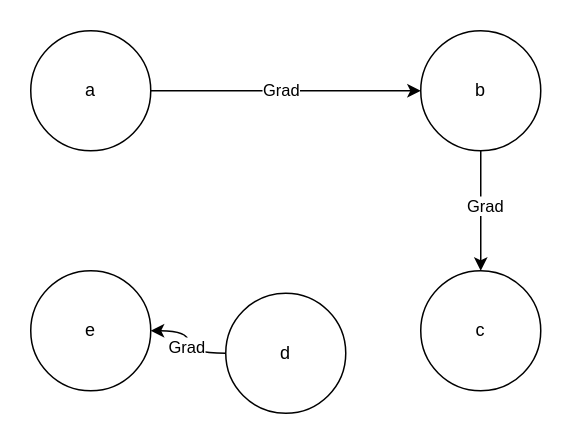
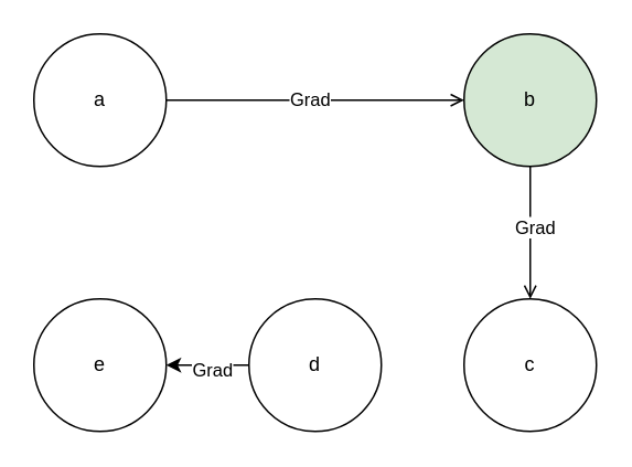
  <mxCell id="0" />
  <mxCell id="1" parent="0" />
- <mxCell id="2" style="edgeStyle=orthogonalEdgeStyle;curved=1;orthogonalLoop=1;jettySize=auto;html=1;exitX=1;exitY=0.5;exitDx=0;exitDy=0;entryX=0;entryY=0.5;entryDx=0;entryDy=0;" edge="1" parent="1" source="4" target="12"><mxGeometry relative="1" as="geometry" /></mxCell>
+ <mxCell id="2" style="edgeStyle=orthogonalEdgeStyle;curved=1;orthogonalLoop=1;jettySize=auto;html=1;exitX=1;exitY=0.5;exitDx=0;exitDy=0;entryX=0;entryY=0.5;entryDx=0;entryDy=0;endArrow=open;" edge="1" parent="1" source="4" target="12"><mxGeometry relative="1" as="geometry" /></mxCell>
  <mxCell id="3" value="Grad" style="edgeLabel;html=1;align=center;verticalAlign=middle;resizable=0;points=[];" vertex="1" connectable="0" parent="2"><mxGeometry x="-0.047" y="1" relative="1" as="geometry"><mxPoint as="offset" /></mxGeometry></mxCell>
  <mxCell id="4" value="a" style="ellipse;whiteSpace=wrap;html=1;aspect=fixed;" vertex="1" parent="1"><mxGeometry x="20" y="20" width="80" height="80" as="geometry" /></mxCell>
  <mxCell id="5" value="e" style="ellipse;whiteSpace=wrap;html=1;aspect=fixed;" vertex="1" parent="1"><mxGeometry x="20" y="180" width="80" height="80" as="geometry" /></mxCell>
  <mxCell id="6" style="edgeStyle=orthogonalEdgeStyle;curved=1;orthogonalLoop=1;jettySize=auto;html=1;exitX=0;exitY=0.5;exitDx=0;exitDy=0;entryX=1;entryY=0.5;entryDx=0;entryDy=0;" edge="1" parent="1" source="8" target="5"><mxGeometry relative="1" as="geometry" /></mxCell>
  <mxCell id="7" value="Grad" style="edgeLabel;html=1;align=center;verticalAlign=middle;resizable=0;points=[];" vertex="1" connectable="0" parent="6"><mxGeometry x="-0.08" y="2" relative="1" as="geometry"><mxPoint as="offset" /></mxGeometry></mxCell>
- <mxCell id="8" value="d" style="ellipse;whiteSpace=wrap;html=1;aspect=fixed;" vertex="1" parent="1"><mxGeometry x="150" y="195" width="80" height="80" as="geometry" /></mxCell>
+ <mxCell id="8" value="d" style="ellipse;whiteSpace=wrap;html=1;aspect=fixed;" vertex="1" parent="1"><mxGeometry x="150" y="180" width="80" height="80" as="geometry" /></mxCell>
  <mxCell id="9" value="c" style="ellipse;whiteSpace=wrap;html=1;aspect=fixed;" vertex="1" parent="1"><mxGeometry x="280" y="180" width="80" height="80" as="geometry" /></mxCell>
- <mxCell id="10" style="edgeStyle=orthogonalEdgeStyle;orthogonalLoop=1;jettySize=auto;html=1;exitX=0.5;exitY=1;exitDx=0;exitDy=0;rounded=0;" edge="1" parent="1" source="12" target="9"><mxGeometry relative="1" as="geometry" /></mxCell>
+ <mxCell id="10" style="edgeStyle=orthogonalEdgeStyle;orthogonalLoop=1;jettySize=auto;html=1;exitX=0.5;exitY=1;exitDx=0;exitDy=0;rounded=0;endArrow=open;" edge="1" parent="1" source="12" target="9"><mxGeometry relative="1" as="geometry" /></mxCell>
  <mxCell id="11" value="Grad" style="edgeLabel;html=1;align=center;verticalAlign=middle;resizable=0;points=[];" vertex="1" connectable="0" parent="10"><mxGeometry x="-0.1" y="2" relative="1" as="geometry"><mxPoint as="offset" /></mxGeometry></mxCell>
- <mxCell id="12" value="b" style="ellipse;whiteSpace=wrap;html=1;aspect=fixed;" vertex="1" parent="1"><mxGeometry x="280" y="20" width="80" height="80" as="geometry" /></mxCell>
+ <mxCell id="12" value="b" style="ellipse;whiteSpace=wrap;html=1;aspect=fixed;fillColor=#d5e8d4;" vertex="1" parent="1"><mxGeometry x="280" y="20" width="80" height="80" as="geometry" /></mxCell>
